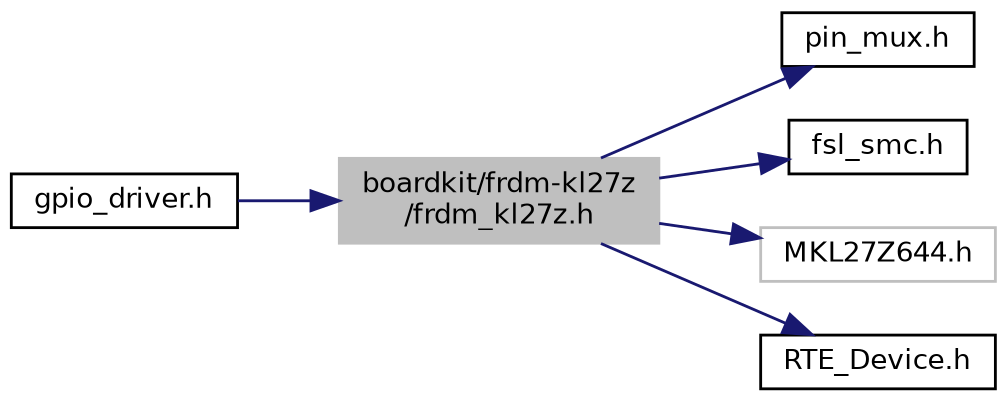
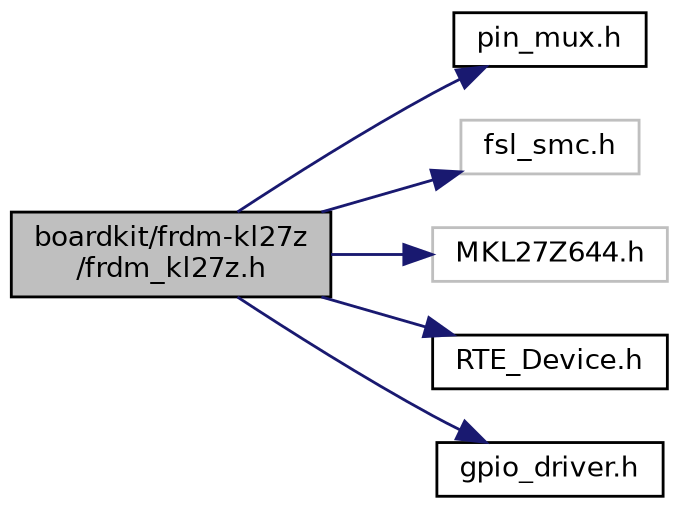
  digraph {
    rankdir=LR
    node [color=black fillcolor=white fontname=Helvetica fontsize=10 shape=record style=filled]
    edge [color=midnightblue fontname=Helvetica fontsize=10 labelfontname=Helvetica labelfontsize=10 style=solid]
-   n1 [color=grey75 fillcolor=grey75 fontcolor=black height=0.2 label="boardkit/frdm-kl27z\l/frdm_kl27z.h" width=0.4]
+   n1 [fillcolor=grey75 fontcolor=black height=0.2 label="boardkit/frdm-kl27z\l/frdm_kl27z.h" width=0.4]
    n2 [height=0.2 label="pin_mux.h" width=0.4]
-   n3 [height=0.2 label="fsl_smc.h" width=0.4]
+   n3 [color=grey75 height=0.2 label="fsl_smc.h" width=0.4]
    n4 [color=grey75 height=0.2 label="MKL27Z644.h" width=0.4]
    n5 [height=0.2 label="RTE_Device.h" width=0.4]
    n6 [height=0.2 label="gpio_driver.h" width=0.4]
    n1 -> n2
    n1 -> n3
    n1 -> n4
    n1 -> n5
-   n6 -> n1
+   n1 -> n6
  }
